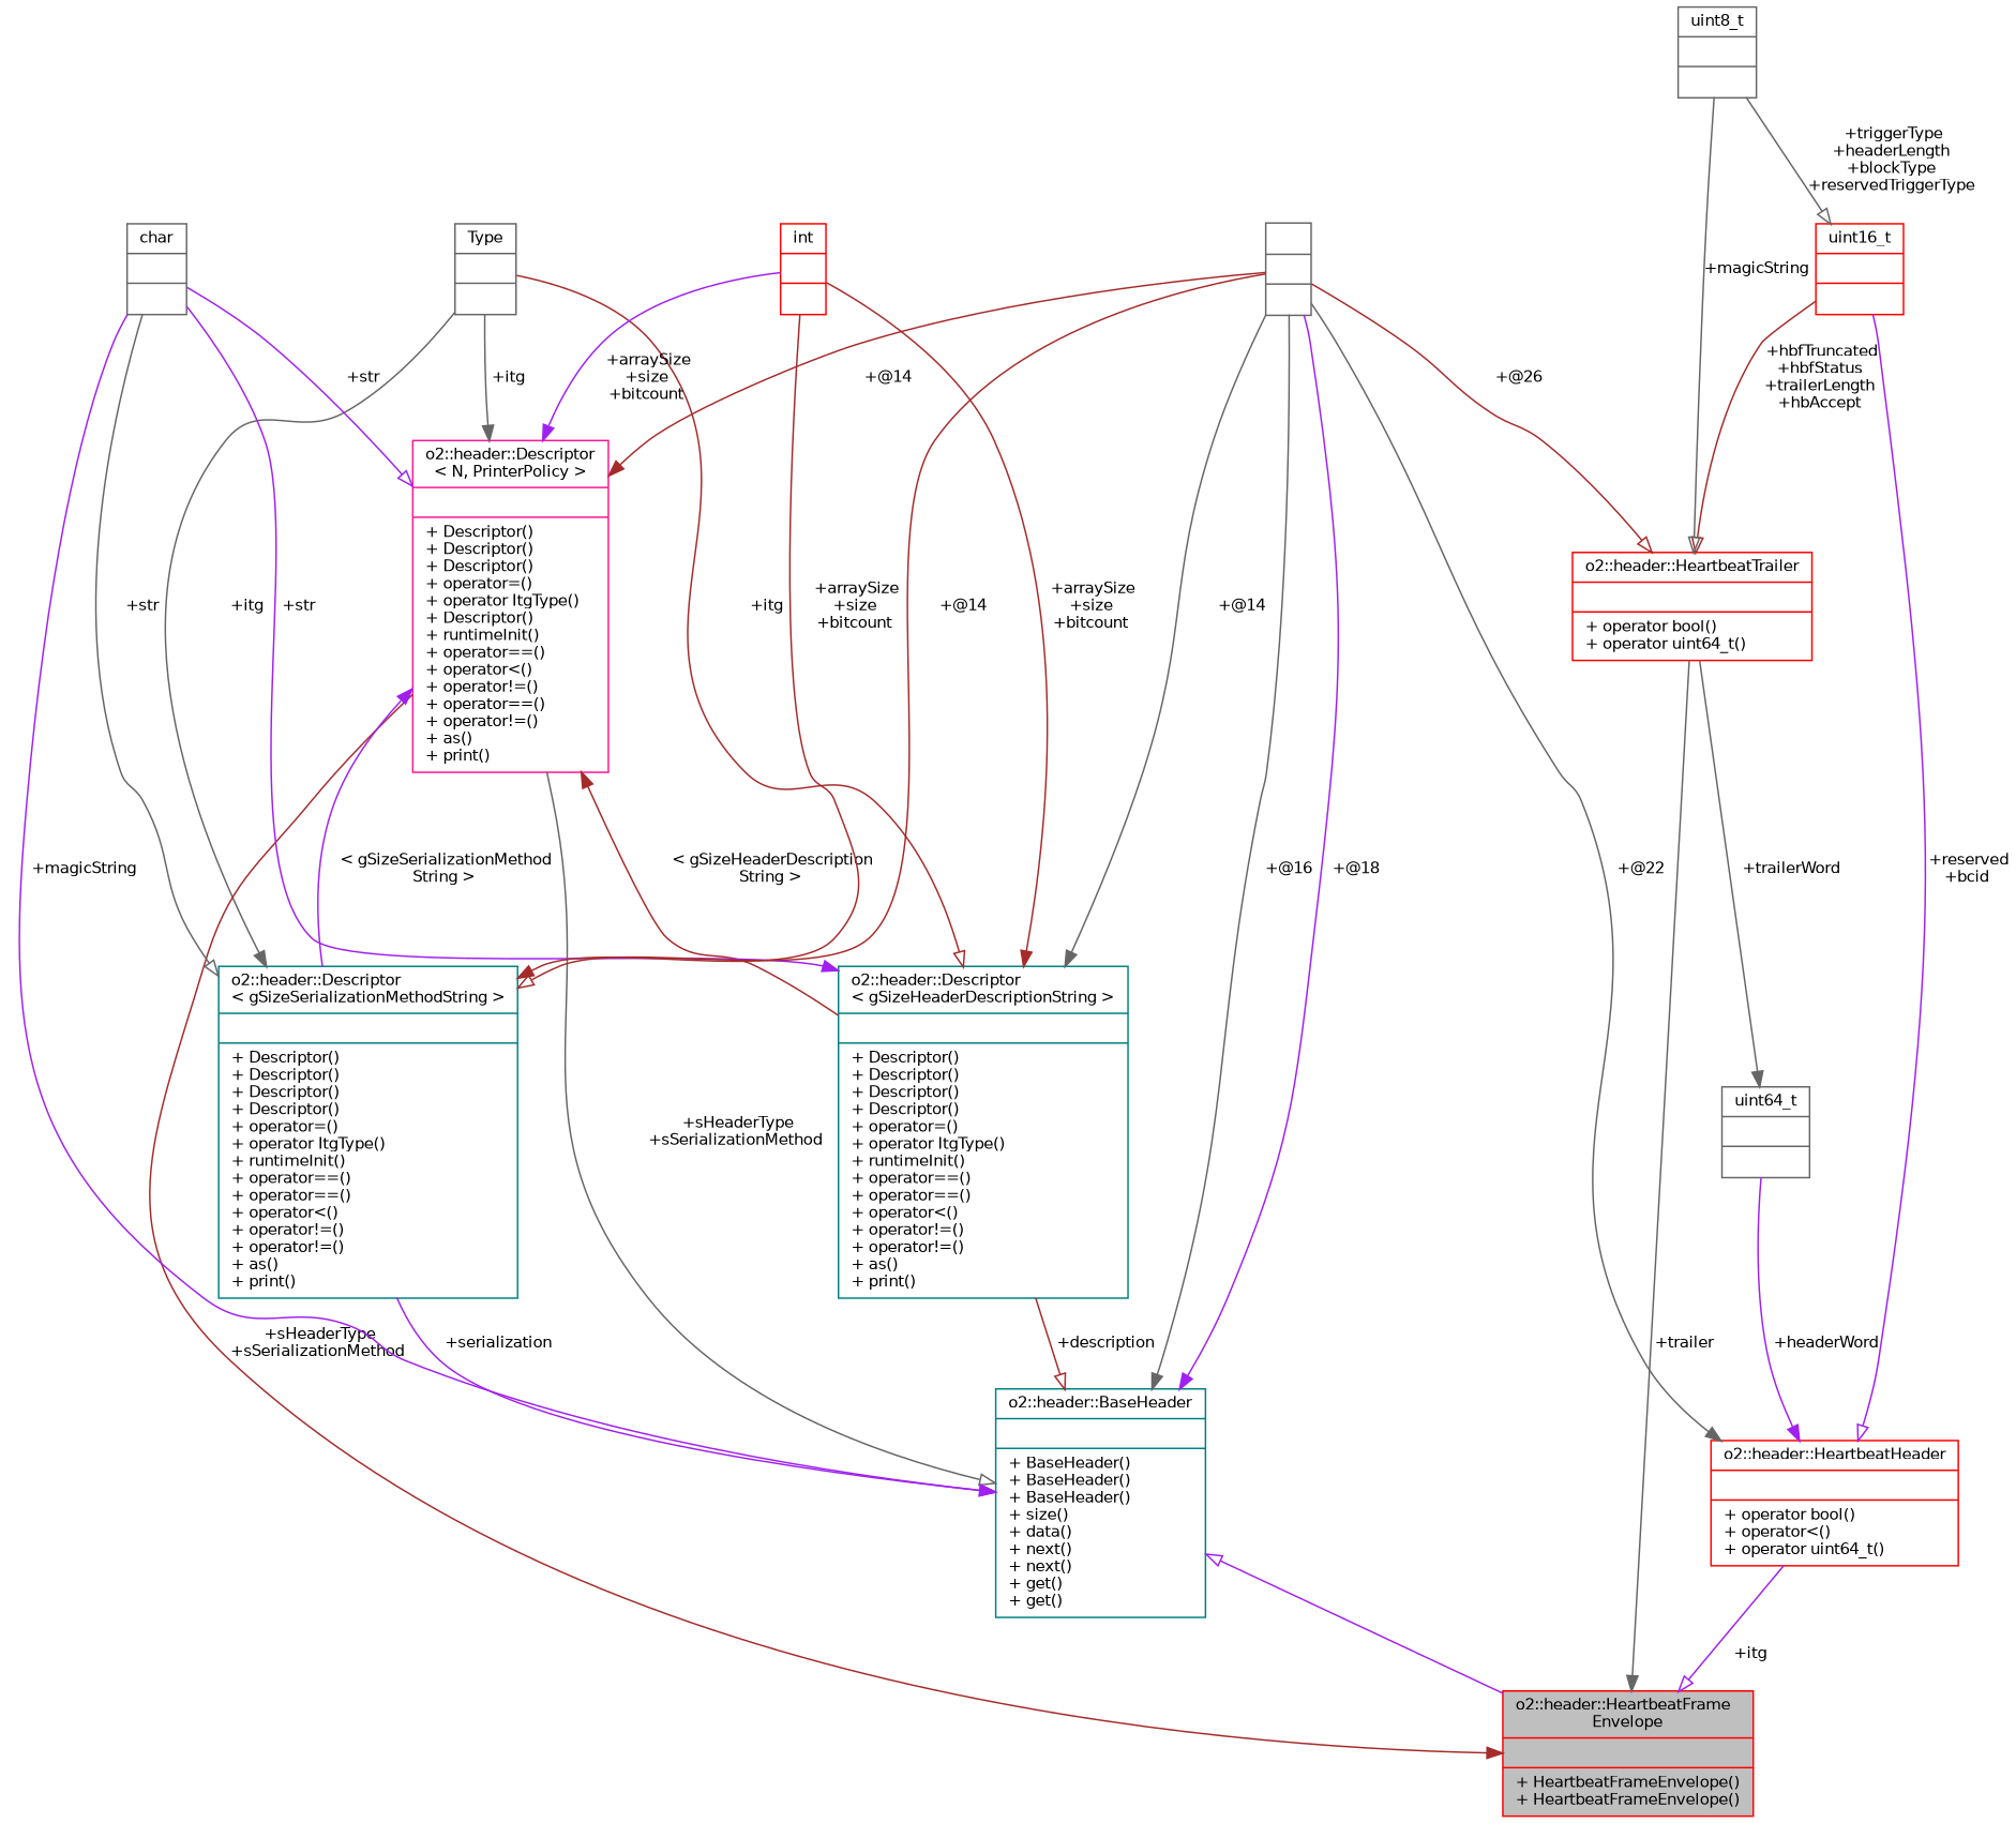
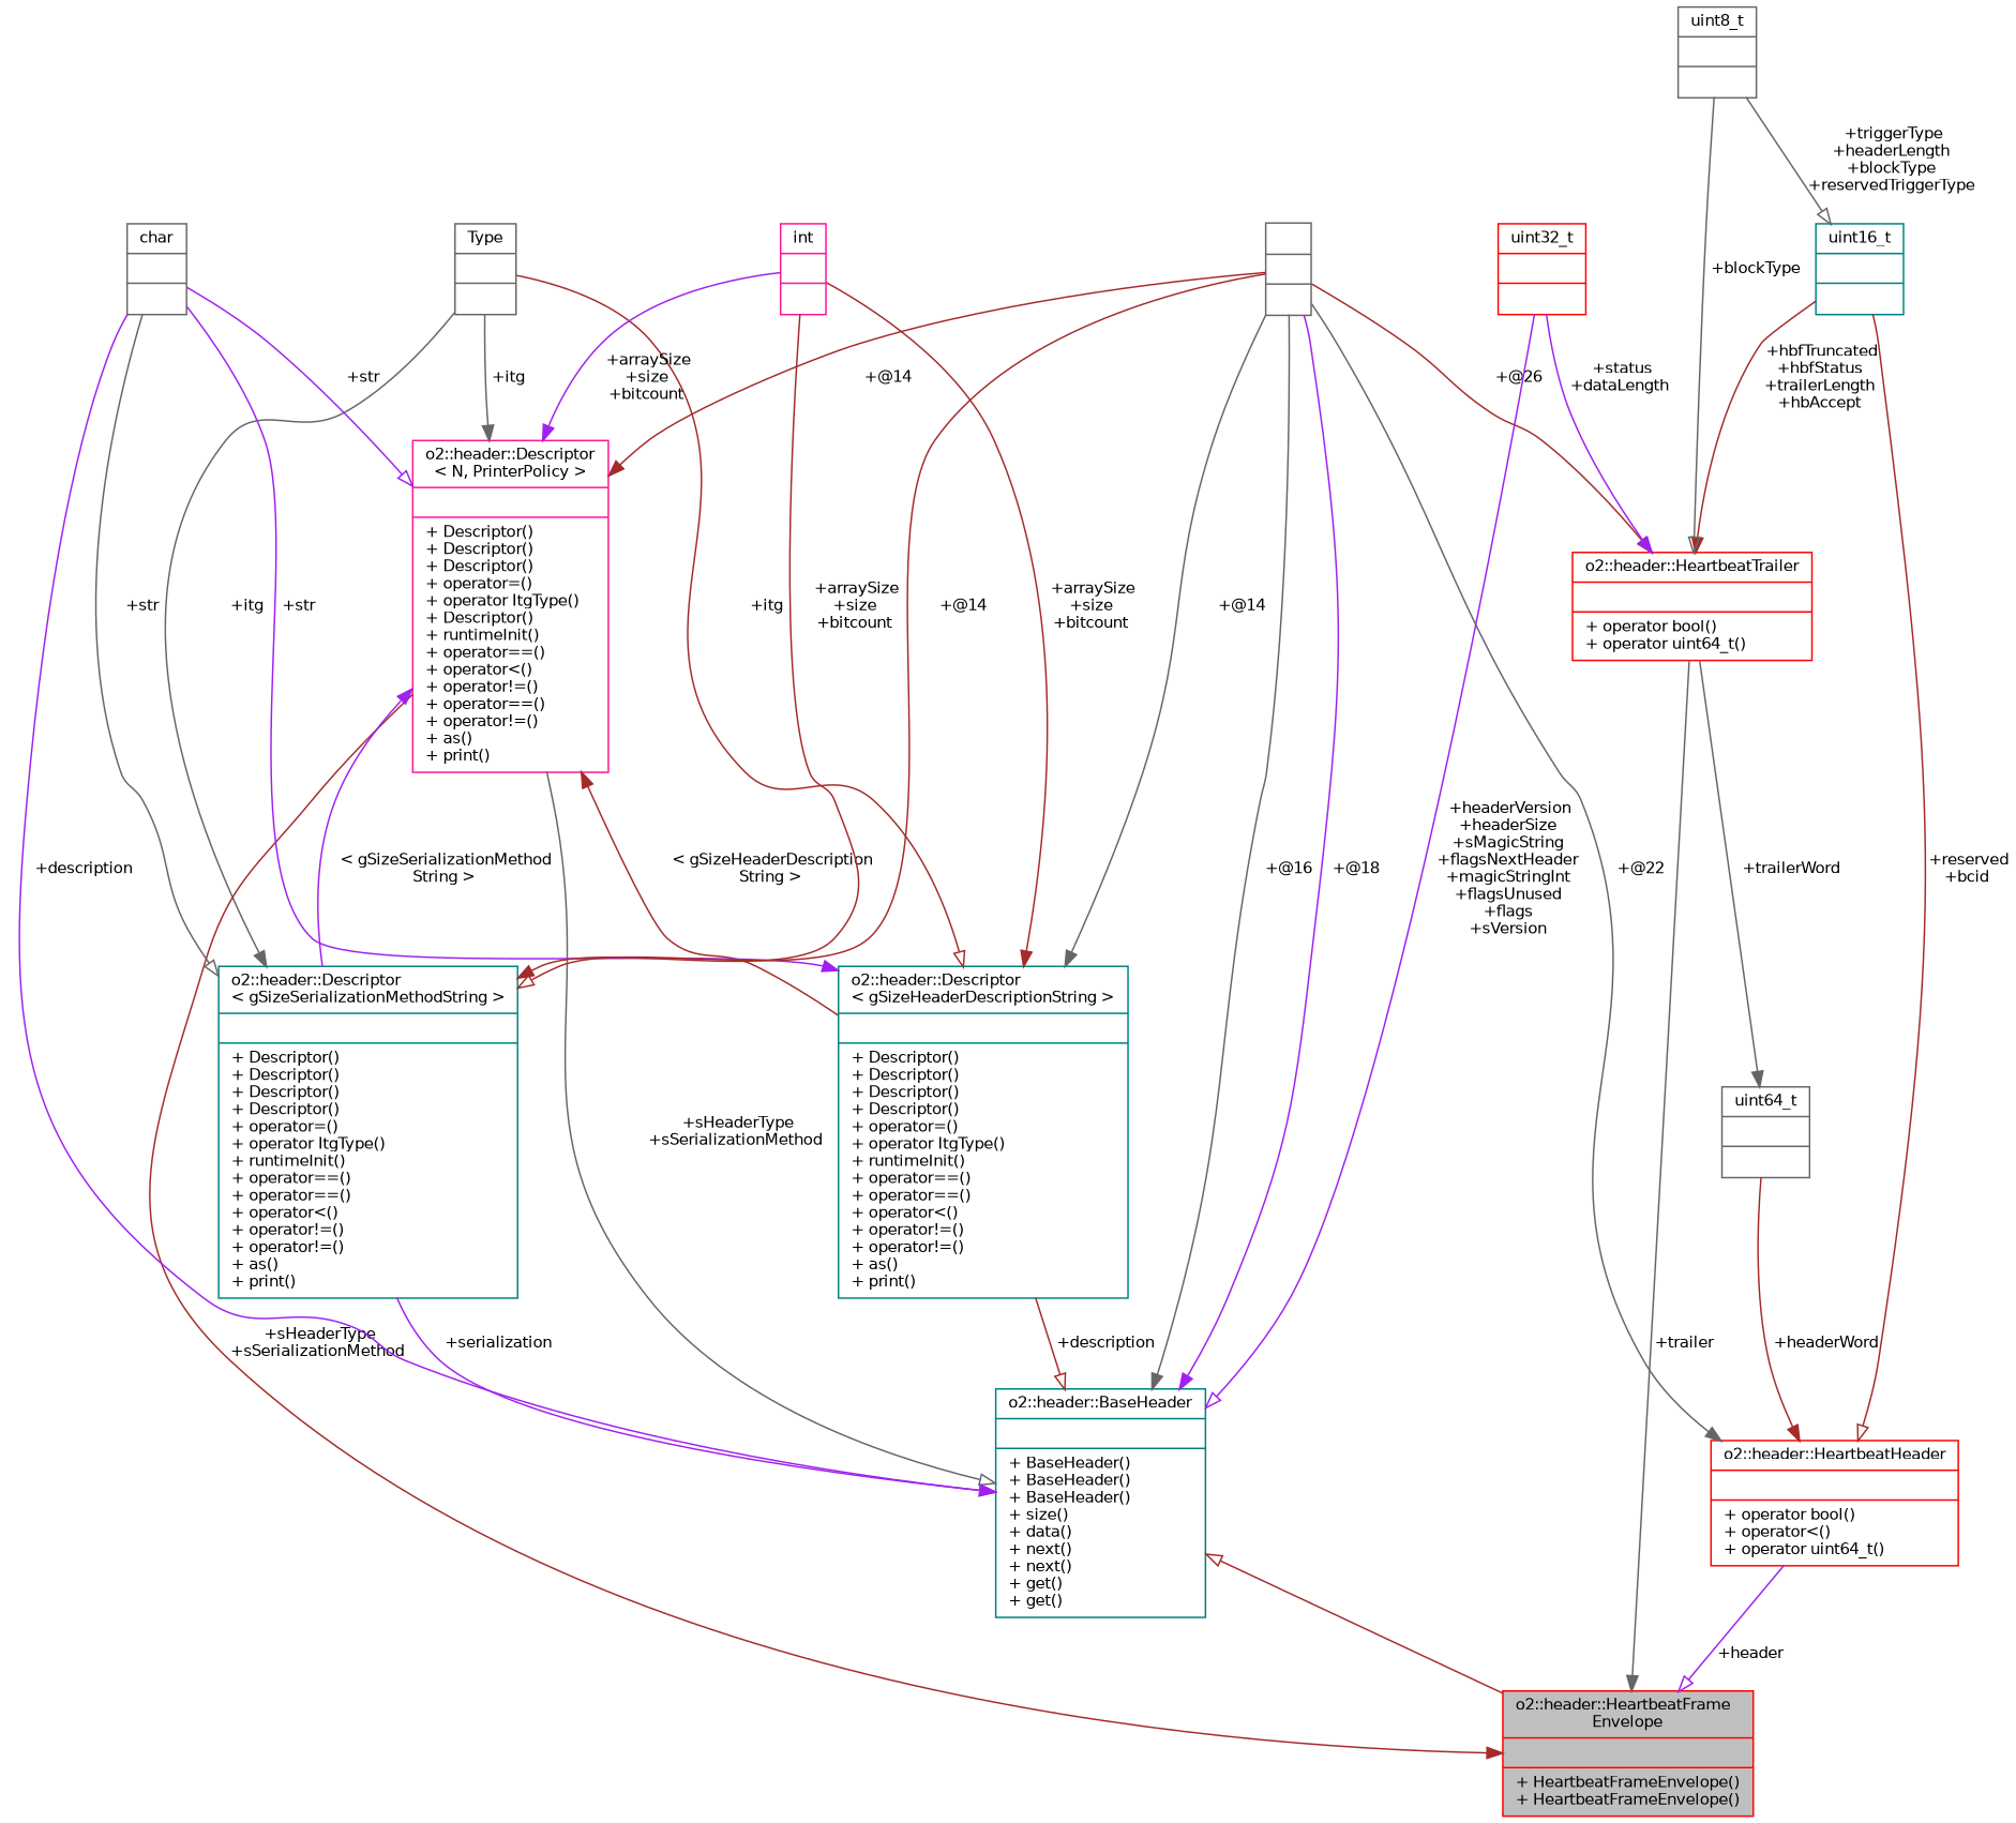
  digraph {
    node [color=red fontname=Helvetica fontsize=10 shape=record]
    edge [color=purple fontname=Helvetica fontsize=10 labelfontname=Helvetica labelfontsize=10 style=solid arrowhead=normal]
    n1 [fillcolor=grey75 fontcolor=black height=0.2 label="{o2::header::HeartbeatFrame\lEnvelope\n||+ HeartbeatFrameEnvelope()\l+ HeartbeatFrameEnvelope()\l}" style=filled width=0.4]
    n2 [color=teal height=0.2 label="{o2::header::BaseHeader\n||+ BaseHeader()\l+ BaseHeader()\l+ BaseHeader()\l+ size()\l+ data()\l+ next()\l+ next()\l+ get()\l+ get()\l}" width=0.4]
    n3 [color=teal height=0.2 label="{o2::header::Descriptor\l\< gSizeHeaderDescriptionString \>\n||+ Descriptor()\l+ Descriptor()\l+ Descriptor()\l+ Descriptor()\l+ operator=()\l+ operator ItgType()\l+ runtimeInit()\l+ operator==()\l+ operator==()\l+ operator\<()\l+ operator!=()\l+ operator!=()\l+ as()\l+ print()\l}" width=0.4]
    n4 [color=gray40 height=0.2 label="{Type\n||}" width=0.4]
    n5 [color=deeppink height=0.2 label="{o2::header::Descriptor\l\< N, PrinterPolicy \>\n||+ Descriptor()\l+ Descriptor()\l+ Descriptor()\l+ operator=()\l+ operator ItgType()\l+ Descriptor()\l+ runtimeInit()\l+ operator==()\l+ operator\<()\l+ operator!=()\l+ operator==()\l+ operator!=()\l+ as()\l+ print()\l}" width=0.4]
    n6 [color=teal height=0.2 label="{o2::header::Descriptor\l\< gSizeSerializationMethodString \>\n||+ Descriptor()\l+ Descriptor()\l+ Descriptor()\l+ Descriptor()\l+ operator=()\l+ operator ItgType()\l+ runtimeInit()\l+ operator==()\l+ operator==()\l+ operator\<()\l+ operator!=()\l+ operator!=()\l+ as()\l+ print()\l}" width=0.4]
    n7 [color=gray40 height=0.2 label="{char\n||}" width=0.4]
-   n8 [height=0.2 label="{int\n||}" width=0.4]
+   n8 [color=deeppink height=0.2 label="{int\n||}" width=0.4]
    n9 [color=gray40 height=0.2 label="{\n||}" width=0.4]
    n10 [height=0.2 label="{o2::header::HeartbeatHeader\n||+ operator bool()\l+ operator\<()\l+ operator uint64_t()\l}" width=0.4]
    n11 [height=0.2 label="{o2::header::HeartbeatTrailer\n||+ operator bool()\l+ operator uint64_t()\l}" width=0.4]
    n12 [color=gray40 height=0.2 label="{uint64_t\n||}" width=0.4]
-   n14 [height=0.2 label="{uint16_t\n||}" width=0.4]
+   n13 [height=0.2 label="{uint32_t\n||}" width=0.4]
+   n14 [color=teal height=0.2 label="{uint16_t\n||}" width=0.4]
    n15 [color=gray40 height=0.2 label="{uint8_t\n||}" width=0.4]
-   n2 -> n1 [arrowtail=onormal dir=back arrowhead=""]
+   n2 -> n1 [arrowtail=onormal color=brown dir=back arrowhead=""]
    n3 -> n2 [arrowhead=onormal color=brown label=" +description"]
    n4 -> n3 [arrowhead=onormal color=brown label=" +itg"]
    n4 -> n5 [color=gray40 label=" +itg"]
    n4 -> n6 [color=gray40 label=" +itg"]
    n5 -> n1 [color=brown label=" +sHeaderType\n+sSerializationMethod"]
    n5 -> n2 [arrowhead=onormal color=gray40 label=" +sHeaderType\n+sSerializationMethod"]
    n5 -> n3 [color=brown dir=back label=" \< gSizeHeaderDescription\lString \>" arrowhead=""]
    n5 -> n6 [dir=back label=" \< gSizeSerializationMethod\lString \>" arrowhead=""]
    n6 -> n2 [label=" +serialization"]
-   n7 -> n2 [arrowhead=onormal label=" +magicString"]
+   n7 -> n2 [arrowhead=onormal label=" +description"]
    n7 -> n3 [label=" +str"]
    n7 -> n5 [arrowhead=onormal label=" +str"]
    n7 -> n6 [arrowhead=onormal color=gray40 label=" +str"]
    n8 -> n3 [color=brown label=" +arraySize\n+size\n+bitcount"]
    n8 -> n5 [label=" +arraySize\n+size\n+bitcount"]
    n8 -> n6 [color=brown label=" +arraySize\n+size\n+bitcount"]
    n9 -> n2 [color=gray40 label=" +@16"]
    n9 -> n2 [label=" +@18"]
    n9 -> n3 [color=gray40 label=" +@14"]
    n9 -> n5 [color=brown label=" +@14"]
    n9 -> n6 [arrowhead=onormal color=brown label=" +@14"]
    n9 -> n10 [color=gray40 label=" +@22"]
    n9 -> n11 [arrowhead=onormal color=brown label=" +@26"]
-   n10 -> n1 [arrowhead=onormal label=" +itg"]
+   n10 -> n1 [arrowhead=onormal label=" +header"]
    n11 -> n1 [color=gray40 label=" +trailer"]
    n11 -> n12 [color=gray40 label=" +trailerWord"]
-   n12 -> n10 [label=" +headerWord"]
-   n14 -> n10 [arrowhead=onormal label=" +reserved\n+bcid"]
-   n14 -> n11 [arrowhead=onormal color=brown label=" +hbfTruncated\n+hbfStatus\n+trailerLength\n+hbAccept"]
-   n15 -> n11 [arrowhead=onormal color=gray40 label=" +magicString"]
+   n12 -> n10 [color=brown label=" +headerWord"]
+   n13 -> n2 [arrowhead=onormal label=" +headerVersion\n+headerSize\n+sMagicString\n+flagsNextHeader\n+magicStringInt\n+flagsUnused\n+flags\n+sVersion"]
+   n13 -> n11 [label=" +status\n+dataLength"]
+   n14 -> n10 [arrowhead=onormal color=brown label=" +reserved\n+bcid"]
+   n14 -> n11 [color=brown label=" +hbfTruncated\n+hbfStatus\n+trailerLength\n+hbAccept"]
+   n15 -> n11 [arrowhead=onormal color=gray40 label=" +blockType"]
    n15 -> n14 [arrowhead=onormal color=gray40 label=" +triggerType\n+headerLength\n+blockType\n+reservedTriggerType"]
  }
